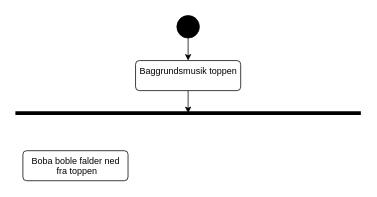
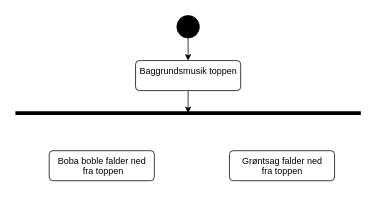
  <mxCell id="0" />
  <mxCell id="1" parent="0" />
  <mxCell id="2" value="" style="edgeStyle=none;html=1;" edge="1" parent="1" source="3" target="5"><mxGeometry relative="1" as="geometry" /></mxCell>
  <mxCell id="3" value="" style="ellipse;fillColor=strokeColor;" vertex="1" parent="1"><mxGeometry x="235" y="20" width="30" height="30" as="geometry" /></mxCell>
  <mxCell id="4" style="edgeStyle=none;html=1;strokeWidth=1;" edge="1" parent="1" source="5"><mxGeometry relative="1" as="geometry"><mxPoint x="250" y="150" as="targetPoint" /></mxGeometry></mxCell>
  <mxCell id="5" value="Baggrundsmusik toppen" style="html=1;align=center;verticalAlign=top;rounded=1;absoluteArcSize=1;arcSize=10;dashed=0;" vertex="1" parent="1"><mxGeometry x="180" y="80" width="140" height="40" as="geometry" /></mxCell>
  <mxCell id="6" value="" style="endArrow=none;startArrow=none;endFill=0;startFill=0;endSize=8;html=1;verticalAlign=bottom;labelBackgroundColor=none;strokeWidth=5;" edge="1" parent="1"><mxGeometry width="160" relative="1" as="geometry"><mxPoint x="20" y="150" as="sourcePoint" /><mxPoint x="480" y="150" as="targetPoint" /><Array as="points"><mxPoint x="250" y="150" /></Array></mxGeometry></mxCell>
- <mxCell id="7" value="Boba boble falder ned&lt;br&gt;&amp;nbsp;fra toppen" style="html=1;align=center;verticalAlign=top;rounded=1;absoluteArcSize=1;arcSize=10;dashed=0;" vertex="1" parent="1"><mxGeometry x="30" y="200" width="140" height="40" as="geometry" /></mxCell>
+ <mxCell id="7" value="Boba boble falder ned&lt;br&gt;&amp;nbsp;fra toppen" style="html=1;align=center;verticalAlign=top;rounded=1;absoluteArcSize=1;arcSize=10;dashed=0;" vertex="1" parent="1"><mxGeometry x="65" y="200" width="140" height="40" as="geometry" /></mxCell>
+ <mxCell id="8" value="Grøntsag falder ned&lt;br&gt;fra toppen" style="html=1;align=center;verticalAlign=top;rounded=1;absoluteArcSize=1;arcSize=10;dashed=0;" vertex="1" parent="1"><mxGeometry x="305" y="200" width="140" height="40" as="geometry" /></mxCell>
